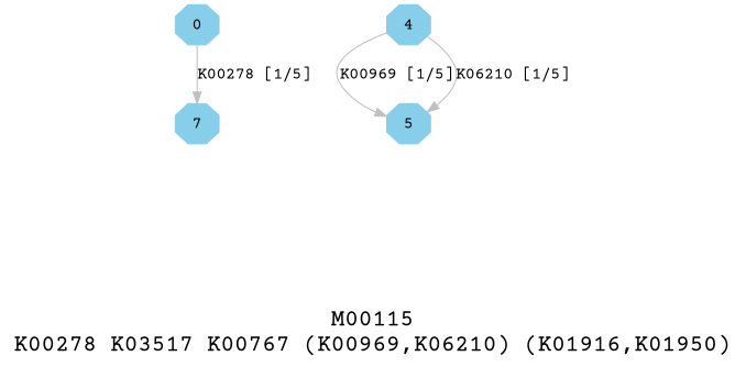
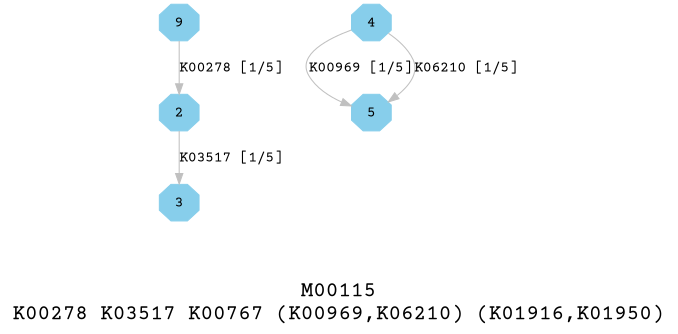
  digraph {
    fontname="Courier Prime"
    fontsize=20
    label="M00115\nK00278 K03517 K00767 (K00969,K06210) (K01916,K01950)"
    node [color=skyblue fontname="Courier Prime" shape=octagon style=filled]
    edge [color=grey fontname="Courier Prime"]
-   0 [height=.3 width=.3]
-   2 [height=.3 width=.3 label=7]
+   0 [height=.3 width=.3 label=9]
+   2 [height=.3 width=.3]
+   3 [height=.3 width=.3]
    4 [height=.3 width=.3]
    5 [height=.3 width=.3]
    subgraph sub_1 {
      0
      2
+     3
      4
      5
    }
    0 -> 2 [label="K00278 [1/5]"]
+   2 -> 3 [label="K03517 [1/5]"]
    4 -> 5 [label="K00969 [1/5]"]
    4 -> 5 [label="K06210 [1/5]"]
  }
